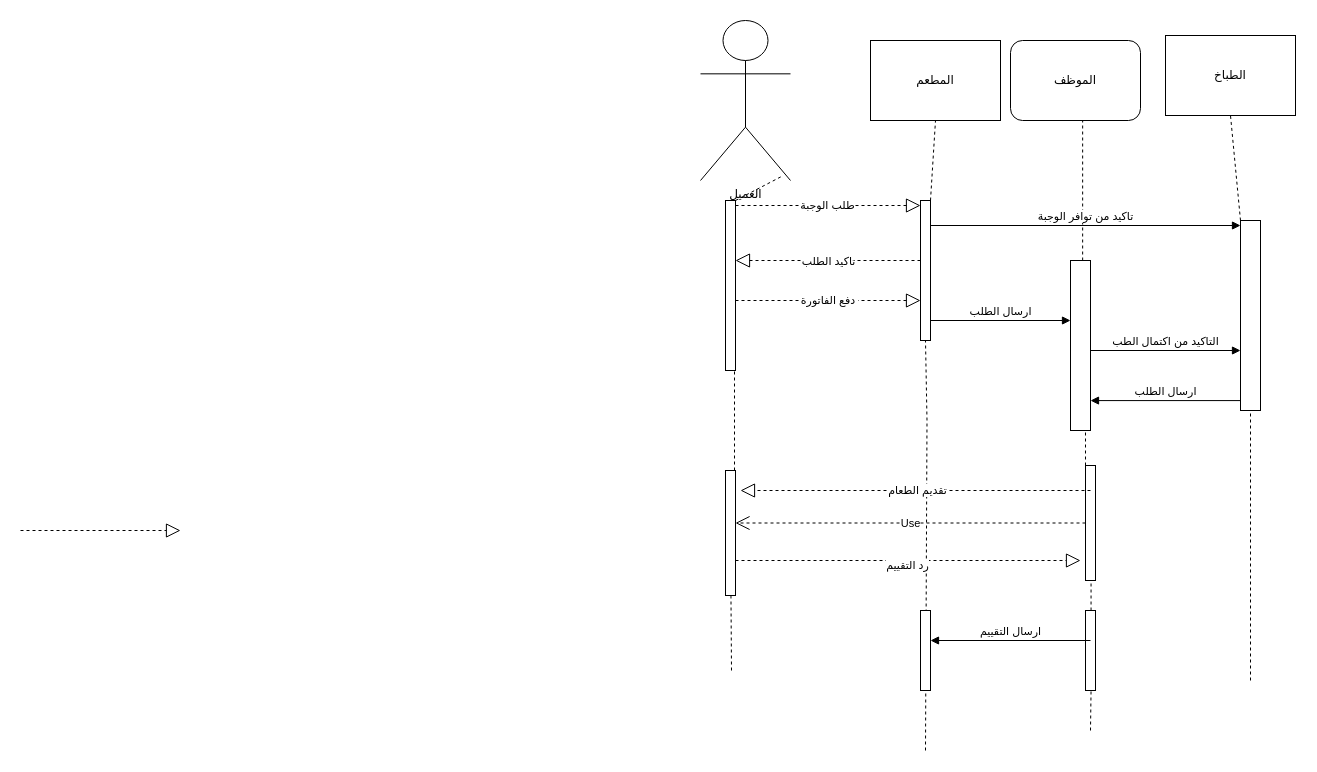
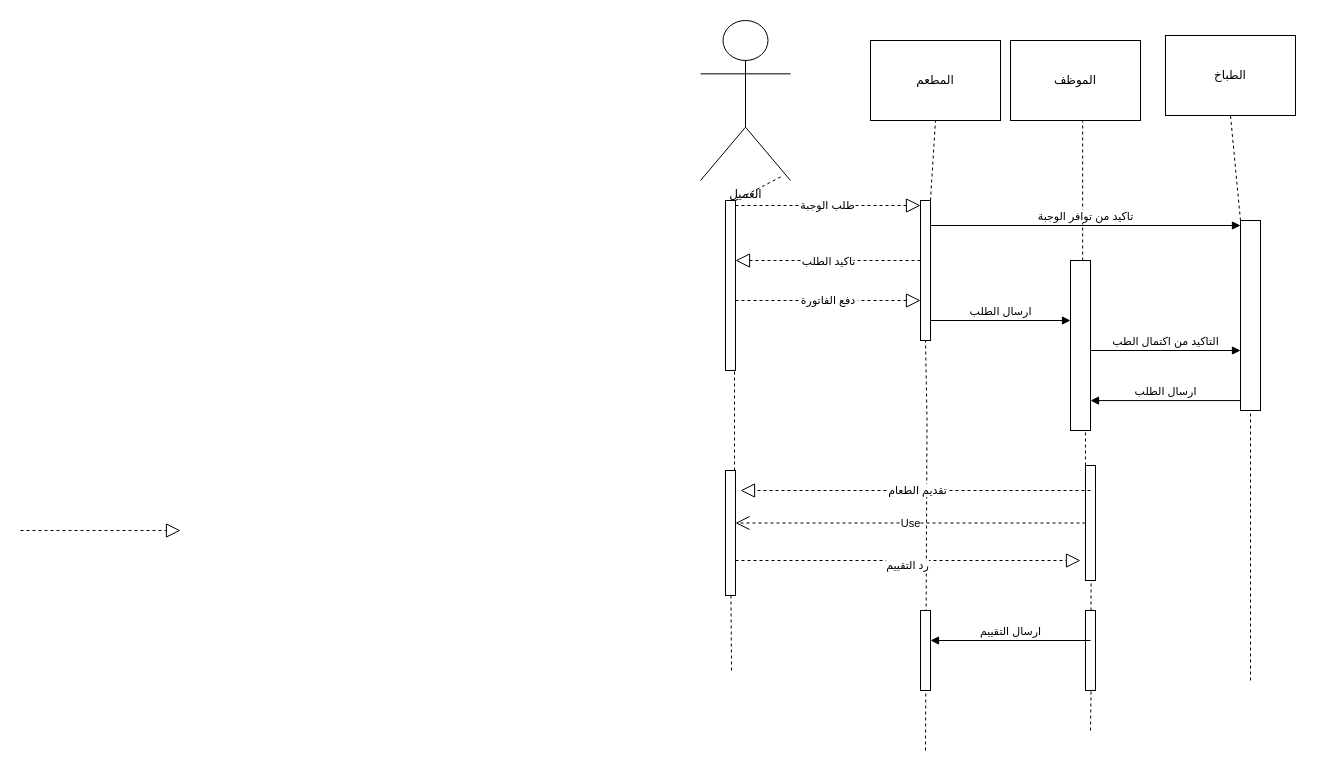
  <mxCell id="0" />
  <mxCell id="1" parent="0" />
  <mxCell id="2" value="العميل" style="shape=umlActor;verticalLabelPosition=bottom;verticalAlign=top;html=1;" parent="1" vertex="1"><mxGeometry x="700" y="20" width="90" height="160" as="geometry" /></mxCell>
  <mxCell id="3" value="المطعم" style="rounded=0;whiteSpace=wrap;html=1;" parent="1" vertex="1"><mxGeometry x="870" y="40" width="130" height="80" as="geometry" /></mxCell>
  <mxCell id="4" value="الطباخ" style="rounded=0;whiteSpace=wrap;html=1;" parent="1" vertex="1"><mxGeometry x="1165" y="35" width="130" height="80" as="geometry" /></mxCell>
- <mxCell id="5" value="الموظف" style="whiteSpace=wrap;html=1;rounded=1;" parent="1" vertex="1"><mxGeometry x="1010" y="40" width="130" height="80" as="geometry" /></mxCell>
+ <mxCell id="5" value="الموظف" style="rounded=0;whiteSpace=wrap;html=1;" parent="1" vertex="1"><mxGeometry x="1010" y="40" width="130" height="80" as="geometry" /></mxCell>
  <mxCell id="6" value="" style="endArrow=none;dashed=1;html=1;rounded=0;entryX=0.5;entryY=1;entryDx=0;entryDy=0;" parent="1" target="4" edge="1" source="17"><mxGeometry width="50" height="50" relative="1" as="geometry"><mxPoint x="1250" y="680" as="sourcePoint" /><mxPoint x="1255" y="120" as="targetPoint" /><Array as="points" /></mxGeometry></mxCell>
  <mxCell id="7" value="&#10;&lt;span style=&quot;color: rgba(0, 0, 0, 0); font-family: monospace; font-size: 0px; font-style: normal; font-variant-ligatures: normal; font-variant-caps: normal; font-weight: 400; letter-spacing: normal; orphans: 2; text-align: right; text-indent: 0px; text-transform: none; widows: 2; word-spacing: 0px; -webkit-text-stroke-width: 0px; white-space: nowrap; background-color: rgb(236, 236, 236); text-decoration-thickness: initial; text-decoration-style: initial; text-decoration-color: initial; display: inline !important; float: none;&quot;&gt;٪3CmxGraphModel٪3E٪3Croot٪3E٪3CmxCell٪20id٪3D٪220٪2F٪3E٪3CmxCell٪20id٪3D٪221٪22٪20parent٪3D٪220٪22٪2F٪3E٪3CmxCell٪20id٪3D٪222٪22٪20value٪3D٪22٪22٪20style٪3D٪22endArrow٪3Dnone٪3Bdashed٪3D1٪3Bhtml٪3D1٪3Brounded٪3D0٪3BentryX٪3D0. 555٪3BentryY٪3D1٪3BentryDx٪3D0٪3BentryDy٪3D0٪3BentryPerimeter٪3D0٪3B٪22٪20edge٪3D٪221٪22٪20parent٪3D٪221٪22٪3E٪3CmxGeometry٪20width٪3D٪2250٪22٪20height٪3D٪2250٪22٪20relative٪3D٪221٪22٪20as٪3D٪22geometry٪22٪3E٪ 3CmxPoint٪20x٪3D٪22505٪22٪20y٪3D٪22660٪22٪20as٪3D٪22sourcePoint٪22٪2F٪3E٪3CmxPoint٪20x٪3D٪22502٪22٪20y٪3D٪22110٪22٪20as٪3D٪22targetPoint٪22٪2F٪3E٪3CArray٪20as٪3D٪22point٪22٪3E٪3CmxPoint٪ 20x٪3D٪22505٪22٪20y٪3D٪22400٪22٪2F٪3E٪3C٪2FArray٪3E٪3C٪2FmxGeometry٪3E٪3C٪2FmxCell٪3E٪3C٪2Froot٪3E٪3C٪2FmxGraphModel٪3E&lt;/span&gt;&#10;&#10;" style="endArrow=none;dashed=1;html=1;rounded=0;entryX=0.555;entryY=1;entryDx=0;entryDy=0;entryPerimeter=0;" edge="1" parent="1" source="15" target="5"><mxGeometry width="50" height="50" relative="1" as="geometry"><mxPoint x="1085" y="670" as="sourcePoint" /><mxPoint x="1080" y="140" as="targetPoint" /><Array as="points" /></mxGeometry></mxCell>
  <mxCell id="8" value="" style="endArrow=none;dashed=1;html=1;rounded=0;entryX=0.5;entryY=1;entryDx=0;entryDy=0;" edge="1" parent="1" source="10" target="3"><mxGeometry width="50" height="50" relative="1" as="geometry"><mxPoint x="926.5" y="680" as="sourcePoint" /><mxPoint x="923.5" y="130" as="targetPoint" /><Array as="points" /></mxGeometry></mxCell>
  <mxCell id="9" value="" style="endArrow=none;dashed=1;html=1;rounded=0;entryX=0.5;entryY=1;entryDx=0;entryDy=0;" edge="1" parent="1" target="10"><mxGeometry width="50" height="50" relative="1" as="geometry"><mxPoint x="925" y="750" as="sourcePoint" /><mxPoint x="925" y="120" as="targetPoint" /><Array as="points"><mxPoint x="926.5" y="420" /></Array></mxGeometry></mxCell>
  <mxCell id="10" value="" style="html=1;points=[[0,0,0,0,5],[0,1,0,0,-5],[1,0,0,0,5],[1,1,0,0,-5]];perimeter=orthogonalPerimeter;outlineConnect=0;targetShapes=umlLifeline;portConstraint=eastwest;newEdgeStyle={&quot;curved&quot;:0,&quot;rounded&quot;:0};" vertex="1" parent="1"><mxGeometry x="920" y="200" width="10" height="140" as="geometry" /></mxCell>
  <mxCell id="11" value="&#10;&lt;span style=&quot;color: rgba(0, 0, 0, 0); font-family: monospace; font-size: 0px; font-style: normal; font-variant-ligatures: normal; font-variant-caps: normal; font-weight: 400; letter-spacing: normal; orphans: 2; text-align: right; text-indent: 0px; text-transform: none; widows: 2; word-spacing: 0px; -webkit-text-stroke-width: 0px; white-space: nowrap; background-color: rgb(236, 236, 236); text-decoration-thickness: initial; text-decoration-style: initial; text-decoration-color: initial; display: inline !important; float: none;&quot;&gt;٪3CmxGraphModel٪3E٪3Croot٪3E٪3CmxCell٪20id٪3D٪220٪2F٪3E٪3CmxCell٪20id٪3D٪221٪22٪20parent٪3D٪220٪22٪2F٪3E٪3CmxCell٪20id٪3D٪222٪22٪20value٪3D٪22٪22٪20style٪3D٪22endArrow٪3Dnone٪3Bdashed٪3D1٪3Bhtml٪3D1٪3Brounded٪3D0٪3BentryX٪3D0. 555٪3BentryY٪3D1٪3BentryDx٪3D0٪3BentryDy٪3D0٪3BentryPerimeter٪3D0٪3B٪22٪20edge٪3D٪221٪22٪20parent٪3D٪221٪22٪3E٪3CmxGeometry٪20width٪3D٪2250٪22٪20height٪3D٪2250٪22٪20relative٪3D٪221٪22٪20as٪3D٪22geometry٪22٪3E٪ 3CmxPoint٪20x٪3D٪22505٪22٪20y٪3D٪22660٪22٪20as٪3D٪22sourcePoint٪22٪2F٪3E٪3CmxPoint٪20x٪3D٪22502٪22٪20y٪3D٪22110٪22٪20as٪3D٪22targetPoint٪22٪2F٪3E٪3CArray٪20as٪3D٪22point٪22٪3E٪3CmxPoint٪ 20x٪3D٪22505٪22٪20y٪3D٪22400٪22٪2F٪3E٪3C٪2FArray٪3E٪3C٪2FmxGeometry٪3E٪3C٪2FmxCell٪3E٪3C٪2Froot٪3E٪3C٪2FmxGraphModel٪3E&lt;/span&gt;&#10;&#10;" style="endArrow=none;dashed=1;html=1;rounded=0;entryX=0.9;entryY=0.975;entryDx=0;entryDy=0;entryPerimeter=0;" edge="1" parent="1" source="13" target="2"><mxGeometry width="50" height="50" relative="1" as="geometry"><mxPoint x="731" y="670" as="sourcePoint" /><mxPoint x="693.5" y="230" as="targetPoint" /><Array as="points" /></mxGeometry></mxCell>
  <mxCell id="12" value="" style="endArrow=none;dashed=1;html=1;rounded=0;entryX=0.9;entryY=0.975;entryDx=0;entryDy=0;entryPerimeter=0;" edge="1" parent="1" source="30" target="13"><mxGeometry width="50" height="50" relative="1" as="geometry"><mxPoint x="731" y="670" as="sourcePoint" /><mxPoint x="731" y="176" as="targetPoint" /><Array as="points" /></mxGeometry></mxCell>
  <mxCell id="13" value="" style="html=1;points=[[0,0,0,0,5],[0,1,0,0,-5],[1,0,0,0,5],[1,1,0,0,-5]];perimeter=orthogonalPerimeter;outlineConnect=0;targetShapes=umlLifeline;portConstraint=eastwest;newEdgeStyle={&quot;curved&quot;:0,&quot;rounded&quot;:0};" vertex="1" parent="1"><mxGeometry x="725" y="200" width="10" height="170" as="geometry" /></mxCell>
  <mxCell id="14" value="" style="endArrow=none;dashed=1;html=1;rounded=0;entryX=0.555;entryY=1;entryDx=0;entryDy=0;entryPerimeter=0;" edge="1" parent="1" source="32" target="15"><mxGeometry width="50" height="50" relative="1" as="geometry"><mxPoint x="1085" y="670" as="sourcePoint" /><mxPoint x="1082" y="120" as="targetPoint" /><Array as="points"><mxPoint x="1085" y="410" /><mxPoint x="1082" y="360" /></Array></mxGeometry></mxCell>
  <mxCell id="15" value="" style="html=1;points=[[0,0,0,0,5],[0,1,0,0,-5],[1,0,0,0,5],[1,1,0,0,-5]];perimeter=orthogonalPerimeter;outlineConnect=0;targetShapes=umlLifeline;portConstraint=eastwest;newEdgeStyle={&quot;curved&quot;:0,&quot;rounded&quot;:0};" vertex="1" parent="1"><mxGeometry x="1070" y="260" width="20" height="170" as="geometry" /></mxCell>
  <mxCell id="16" value="" style="endArrow=none;dashed=1;html=1;rounded=0;entryX=0.5;entryY=1;entryDx=0;entryDy=0;" edge="1" parent="1" target="17"><mxGeometry width="50" height="50" relative="1" as="geometry"><mxPoint x="1250" y="680" as="sourcePoint" /><mxPoint x="1245" y="110" as="targetPoint" /><Array as="points"><mxPoint x="1250" y="410" /><mxPoint x="1250" y="380" /></Array></mxGeometry></mxCell>
  <mxCell id="17" value="" style="html=1;points=[[0,0,0,0,5],[0,1,0,0,-5],[1,0,0,0,5],[1,1,0,0,-5]];perimeter=orthogonalPerimeter;outlineConnect=0;targetShapes=umlLifeline;portConstraint=eastwest;newEdgeStyle={&quot;curved&quot;:0,&quot;rounded&quot;:0};" vertex="1" parent="1"><mxGeometry x="1240" y="220" width="20" height="190" as="geometry" /></mxCell>
  <mxCell id="18" value="تاكيد من توافر الوجبة" style="html=1;verticalAlign=bottom;endArrow=block;curved=0;rounded=0;entryX=0;entryY=0;entryDx=0;entryDy=5;entryPerimeter=0;" edge="1" parent="1" source="10" target="17"><mxGeometry width="80" relative="1" as="geometry"><mxPoint x="1190" y="260" as="sourcePoint" /><mxPoint x="1270" y="260" as="targetPoint" /></mxGeometry></mxCell>
  <mxCell id="19" value="" style="endArrow=block;dashed=1;endFill=0;endSize=12;html=1;rounded=0;" edge="1" parent="1"><mxGeometry width="160" relative="1" as="geometry"><mxPoint x="20" y="530" as="sourcePoint" /><mxPoint x="180" y="530" as="targetPoint" /></mxGeometry></mxCell>
  <mxCell id="20" value="" style="endArrow=block;dashed=1;endFill=0;endSize=12;html=1;rounded=0;exitX=1;exitY=0;exitDx=0;exitDy=5;exitPerimeter=0;entryX=0;entryY=0;entryDx=0;entryDy=5;entryPerimeter=0;" edge="1" parent="1" source="13" target="10"><mxGeometry width="160" relative="1" as="geometry"><mxPoint x="740" y="230" as="sourcePoint" /><mxPoint x="900" y="230" as="targetPoint" /><Array as="points" /></mxGeometry></mxCell>
  <mxCell id="21" value="طلب الوجبة" style="edgeLabel;html=1;align=center;verticalAlign=middle;resizable=0;points=[];" vertex="1" connectable="0" parent="20"><mxGeometry x="-0.016" y="1" relative="1" as="geometry"><mxPoint as="offset" /></mxGeometry></mxCell>
  <mxCell id="22" value="" style="endArrow=block;dashed=1;endFill=0;endSize=12;html=1;rounded=0;" edge="1" parent="1"><mxGeometry width="160" relative="1" as="geometry"><mxPoint x="920" y="260" as="sourcePoint" /><mxPoint x="735" y="260" as="targetPoint" /></mxGeometry></mxCell>
  <mxCell id="23" value="تاكيد الطلب" style="edgeLabel;html=1;align=center;verticalAlign=middle;resizable=0;points=[];" vertex="1" connectable="0" parent="22"><mxGeometry x="0.005" relative="1" as="geometry"><mxPoint as="offset" /></mxGeometry></mxCell>
  <mxCell id="24" value="" style="endArrow=block;dashed=1;endFill=0;endSize=12;html=1;rounded=0;" edge="1" parent="1" source="13"><mxGeometry width="160" relative="1" as="geometry"><mxPoint x="760" y="300" as="sourcePoint" /><mxPoint x="920" y="300" as="targetPoint" /></mxGeometry></mxCell>
  <mxCell id="25" value="دفع الفاتورة&amp;nbsp;" style="edgeLabel;html=1;align=center;verticalAlign=middle;resizable=0;points=[];" vertex="1" connectable="0" parent="24"><mxGeometry x="0.005" y="1" relative="1" as="geometry"><mxPoint as="offset" /></mxGeometry></mxCell>
  <mxCell id="26" value="ارسال الطلب" style="html=1;verticalAlign=bottom;endArrow=block;curved=0;rounded=0;" edge="1" parent="1"><mxGeometry width="80" relative="1" as="geometry"><mxPoint x="930" y="320" as="sourcePoint" /><mxPoint x="1070" y="320" as="targetPoint" /></mxGeometry></mxCell>
  <mxCell id="27" value="التاكيد من اكتمال الطب" style="html=1;verticalAlign=bottom;endArrow=block;curved=0;rounded=0;" edge="1" parent="1" target="17"><mxGeometry width="80" relative="1" as="geometry"><mxPoint x="1090" y="350" as="sourcePoint" /><mxPoint x="1170" y="350" as="targetPoint" /></mxGeometry></mxCell>
  <mxCell id="28" value="ارسال الطلب" style="html=1;verticalAlign=bottom;endArrow=block;curved=0;rounded=0;entryX=1;entryY=0.824;entryDx=0;entryDy=0;entryPerimeter=0;" edge="1" parent="1" source="17" target="15"><mxGeometry width="80" relative="1" as="geometry"><mxPoint x="1200" y="390" as="sourcePoint" /><mxPoint x="1130" y="400" as="targetPoint" /></mxGeometry></mxCell>
  <mxCell id="29" value="" style="endArrow=none;dashed=1;html=1;rounded=0;entryX=0.9;entryY=0.975;entryDx=0;entryDy=0;entryPerimeter=0;" edge="1" parent="1" target="30"><mxGeometry width="50" height="50" relative="1" as="geometry"><mxPoint x="731" y="670" as="sourcePoint" /><mxPoint x="734" y="366" as="targetPoint" /><Array as="points"><mxPoint x="730" y="530" /></Array></mxGeometry></mxCell>
  <mxCell id="30" value="" style="html=1;points=[[0,0,0,0,5],[0,1,0,0,-5],[1,0,0,0,5],[1,1,0,0,-5]];perimeter=orthogonalPerimeter;outlineConnect=0;targetShapes=umlLifeline;portConstraint=eastwest;newEdgeStyle={&quot;curved&quot;:0,&quot;rounded&quot;:0};" vertex="1" parent="1"><mxGeometry x="725" y="470" width="10" height="125" as="geometry" /></mxCell>
  <mxCell id="31" value="" style="endArrow=none;dashed=1;html=1;rounded=0;entryX=0.555;entryY=1;entryDx=0;entryDy=0;entryPerimeter=0;" edge="1" parent="1" source="40" target="32"><mxGeometry width="50" height="50" relative="1" as="geometry"><mxPoint x="1090" y="730" as="sourcePoint" /><mxPoint x="1081" y="430" as="targetPoint" /><Array as="points" /></mxGeometry></mxCell>
  <mxCell id="32" value="" style="html=1;points=[[0,0,0,0,5],[0,1,0,0,-5],[1,0,0,0,5],[1,1,0,0,-5]];perimeter=orthogonalPerimeter;outlineConnect=0;targetShapes=umlLifeline;portConstraint=eastwest;newEdgeStyle={&quot;curved&quot;:0,&quot;rounded&quot;:0};" vertex="1" parent="1"><mxGeometry x="1085" y="465" width="10" height="115" as="geometry" /></mxCell>
  <mxCell id="33" value="" style="endArrow=block;dashed=1;endFill=0;endSize=12;html=1;rounded=0;" edge="1" parent="1"><mxGeometry width="160" relative="1" as="geometry"><mxPoint x="1090" y="490" as="sourcePoint" /><mxPoint x="740" y="490" as="targetPoint" /></mxGeometry></mxCell>
  <mxCell id="34" value="تقديم الطعام" style="edgeLabel;html=1;align=center;verticalAlign=middle;resizable=0;points=[];" vertex="1" connectable="0" parent="33"><mxGeometry x="-0.006" y="-1" relative="1" as="geometry"><mxPoint as="offset" /></mxGeometry></mxCell>
  <mxCell id="35" value="Use" style="endArrow=open;endSize=12;dashed=1;html=1;rounded=0;" edge="1" parent="1" source="32" target="30"><mxGeometry width="160" relative="1" as="geometry"><mxPoint x="850" y="570" as="sourcePoint" /><mxPoint x="1010" y="570" as="targetPoint" /></mxGeometry></mxCell>
  <mxCell id="36" value="" style="endArrow=block;dashed=1;endFill=0;endSize=12;html=1;rounded=0;" edge="1" parent="1" source="30"><mxGeometry width="160" relative="1" as="geometry"><mxPoint x="860" y="590" as="sourcePoint" /><mxPoint x="1080" y="560" as="targetPoint" /></mxGeometry></mxCell>
  <mxCell id="37" value="رد التقييم" style="edgeLabel;html=1;align=center;verticalAlign=middle;resizable=0;points=[];" vertex="1" connectable="0" parent="36"><mxGeometry x="-0.006" y="-4" relative="1" as="geometry"><mxPoint as="offset" /></mxGeometry></mxCell>
  <mxCell id="38" value="" style="html=1;points=[[0,0,0,0,5],[0,1,0,0,-5],[1,0,0,0,5],[1,1,0,0,-5]];perimeter=orthogonalPerimeter;outlineConnect=0;targetShapes=umlLifeline;portConstraint=eastwest;newEdgeStyle={&quot;curved&quot;:0,&quot;rounded&quot;:0};" vertex="1" parent="1"><mxGeometry x="920" y="610" width="10" height="80" as="geometry" /></mxCell>
  <mxCell id="39" value="" style="endArrow=none;dashed=1;html=1;rounded=0;entryX=0.555;entryY=1;entryDx=0;entryDy=0;entryPerimeter=0;" edge="1" parent="1" target="40"><mxGeometry width="50" height="50" relative="1" as="geometry"><mxPoint x="1090" y="730" as="sourcePoint" /><mxPoint x="1091" y="580" as="targetPoint" /><Array as="points" /></mxGeometry></mxCell>
  <mxCell id="40" value="" style="html=1;points=[[0,0,0,0,5],[0,1,0,0,-5],[1,0,0,0,5],[1,1,0,0,-5]];perimeter=orthogonalPerimeter;outlineConnect=0;targetShapes=umlLifeline;portConstraint=eastwest;newEdgeStyle={&quot;curved&quot;:0,&quot;rounded&quot;:0};" vertex="1" parent="1"><mxGeometry x="1085" y="610" width="10" height="80" as="geometry" /></mxCell>
  <mxCell id="41" value="ارسال التقييم" style="html=1;verticalAlign=bottom;endArrow=block;curved=0;rounded=0;exitX=0.5;exitY=0.375;exitDx=0;exitDy=0;exitPerimeter=0;" edge="1" parent="1" source="40" target="38"><mxGeometry width="80" relative="1" as="geometry"><mxPoint x="960" y="660" as="sourcePoint" /><mxPoint x="1040" y="660" as="targetPoint" /></mxGeometry></mxCell>
